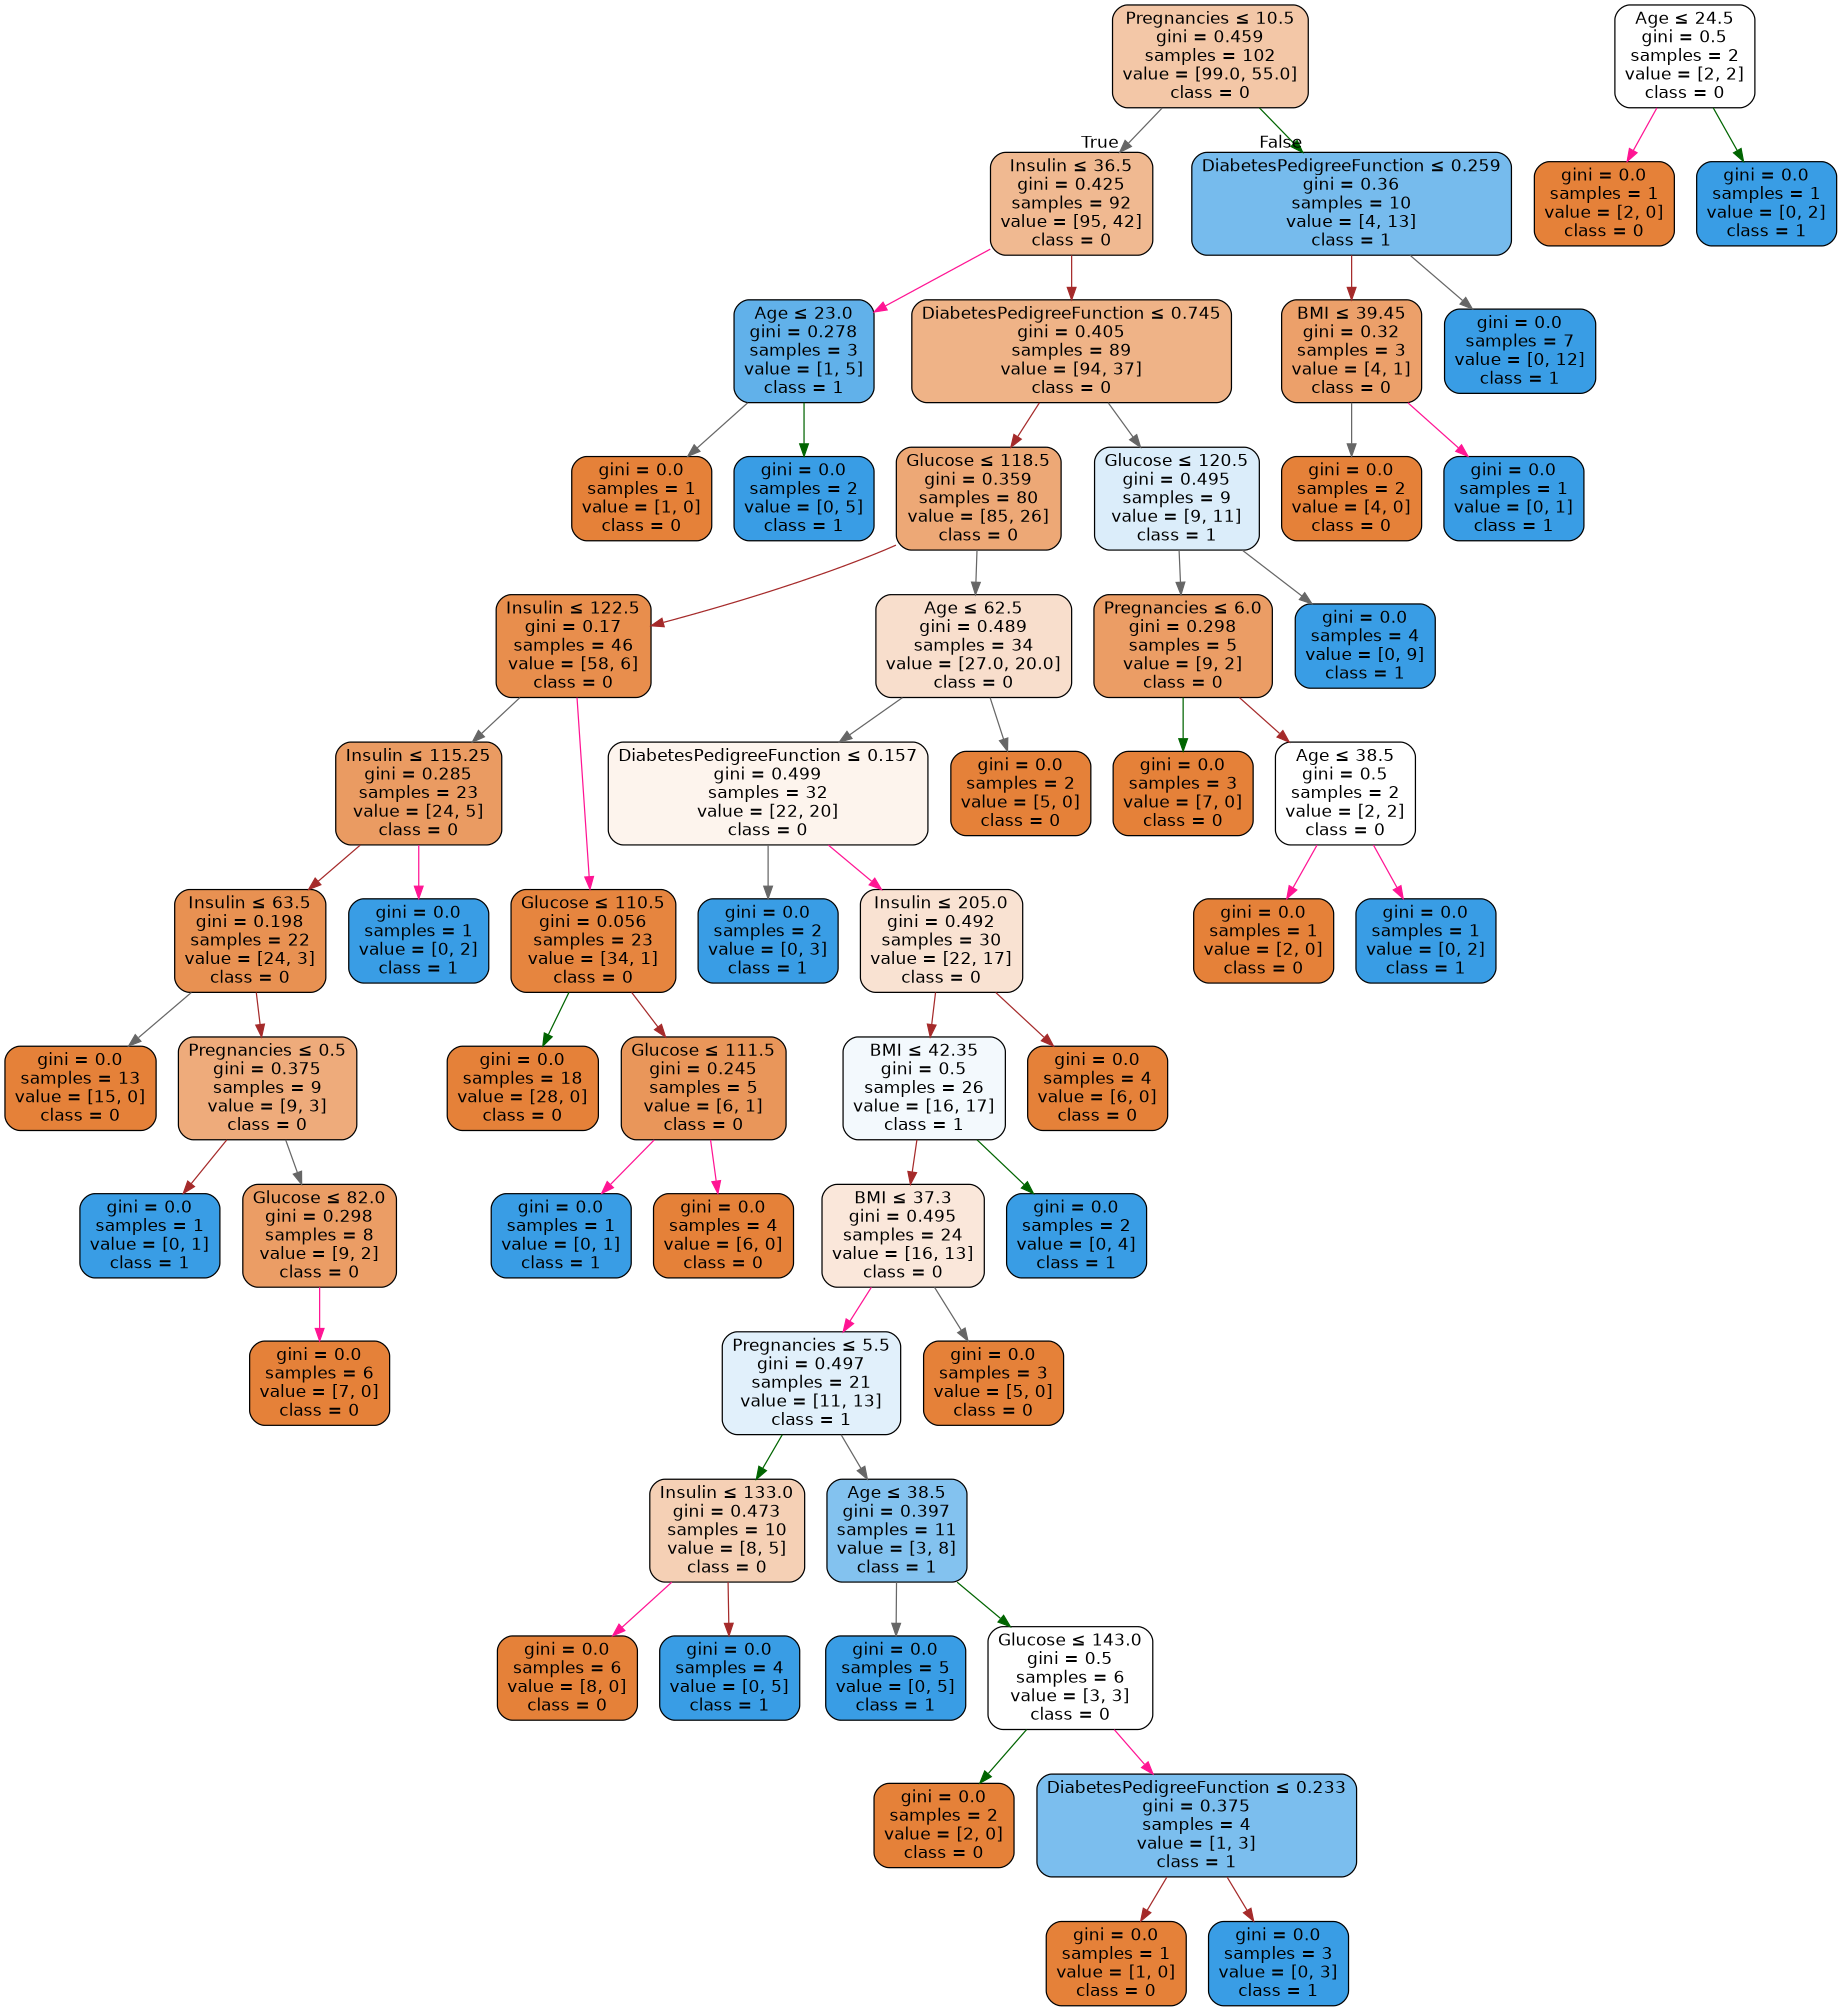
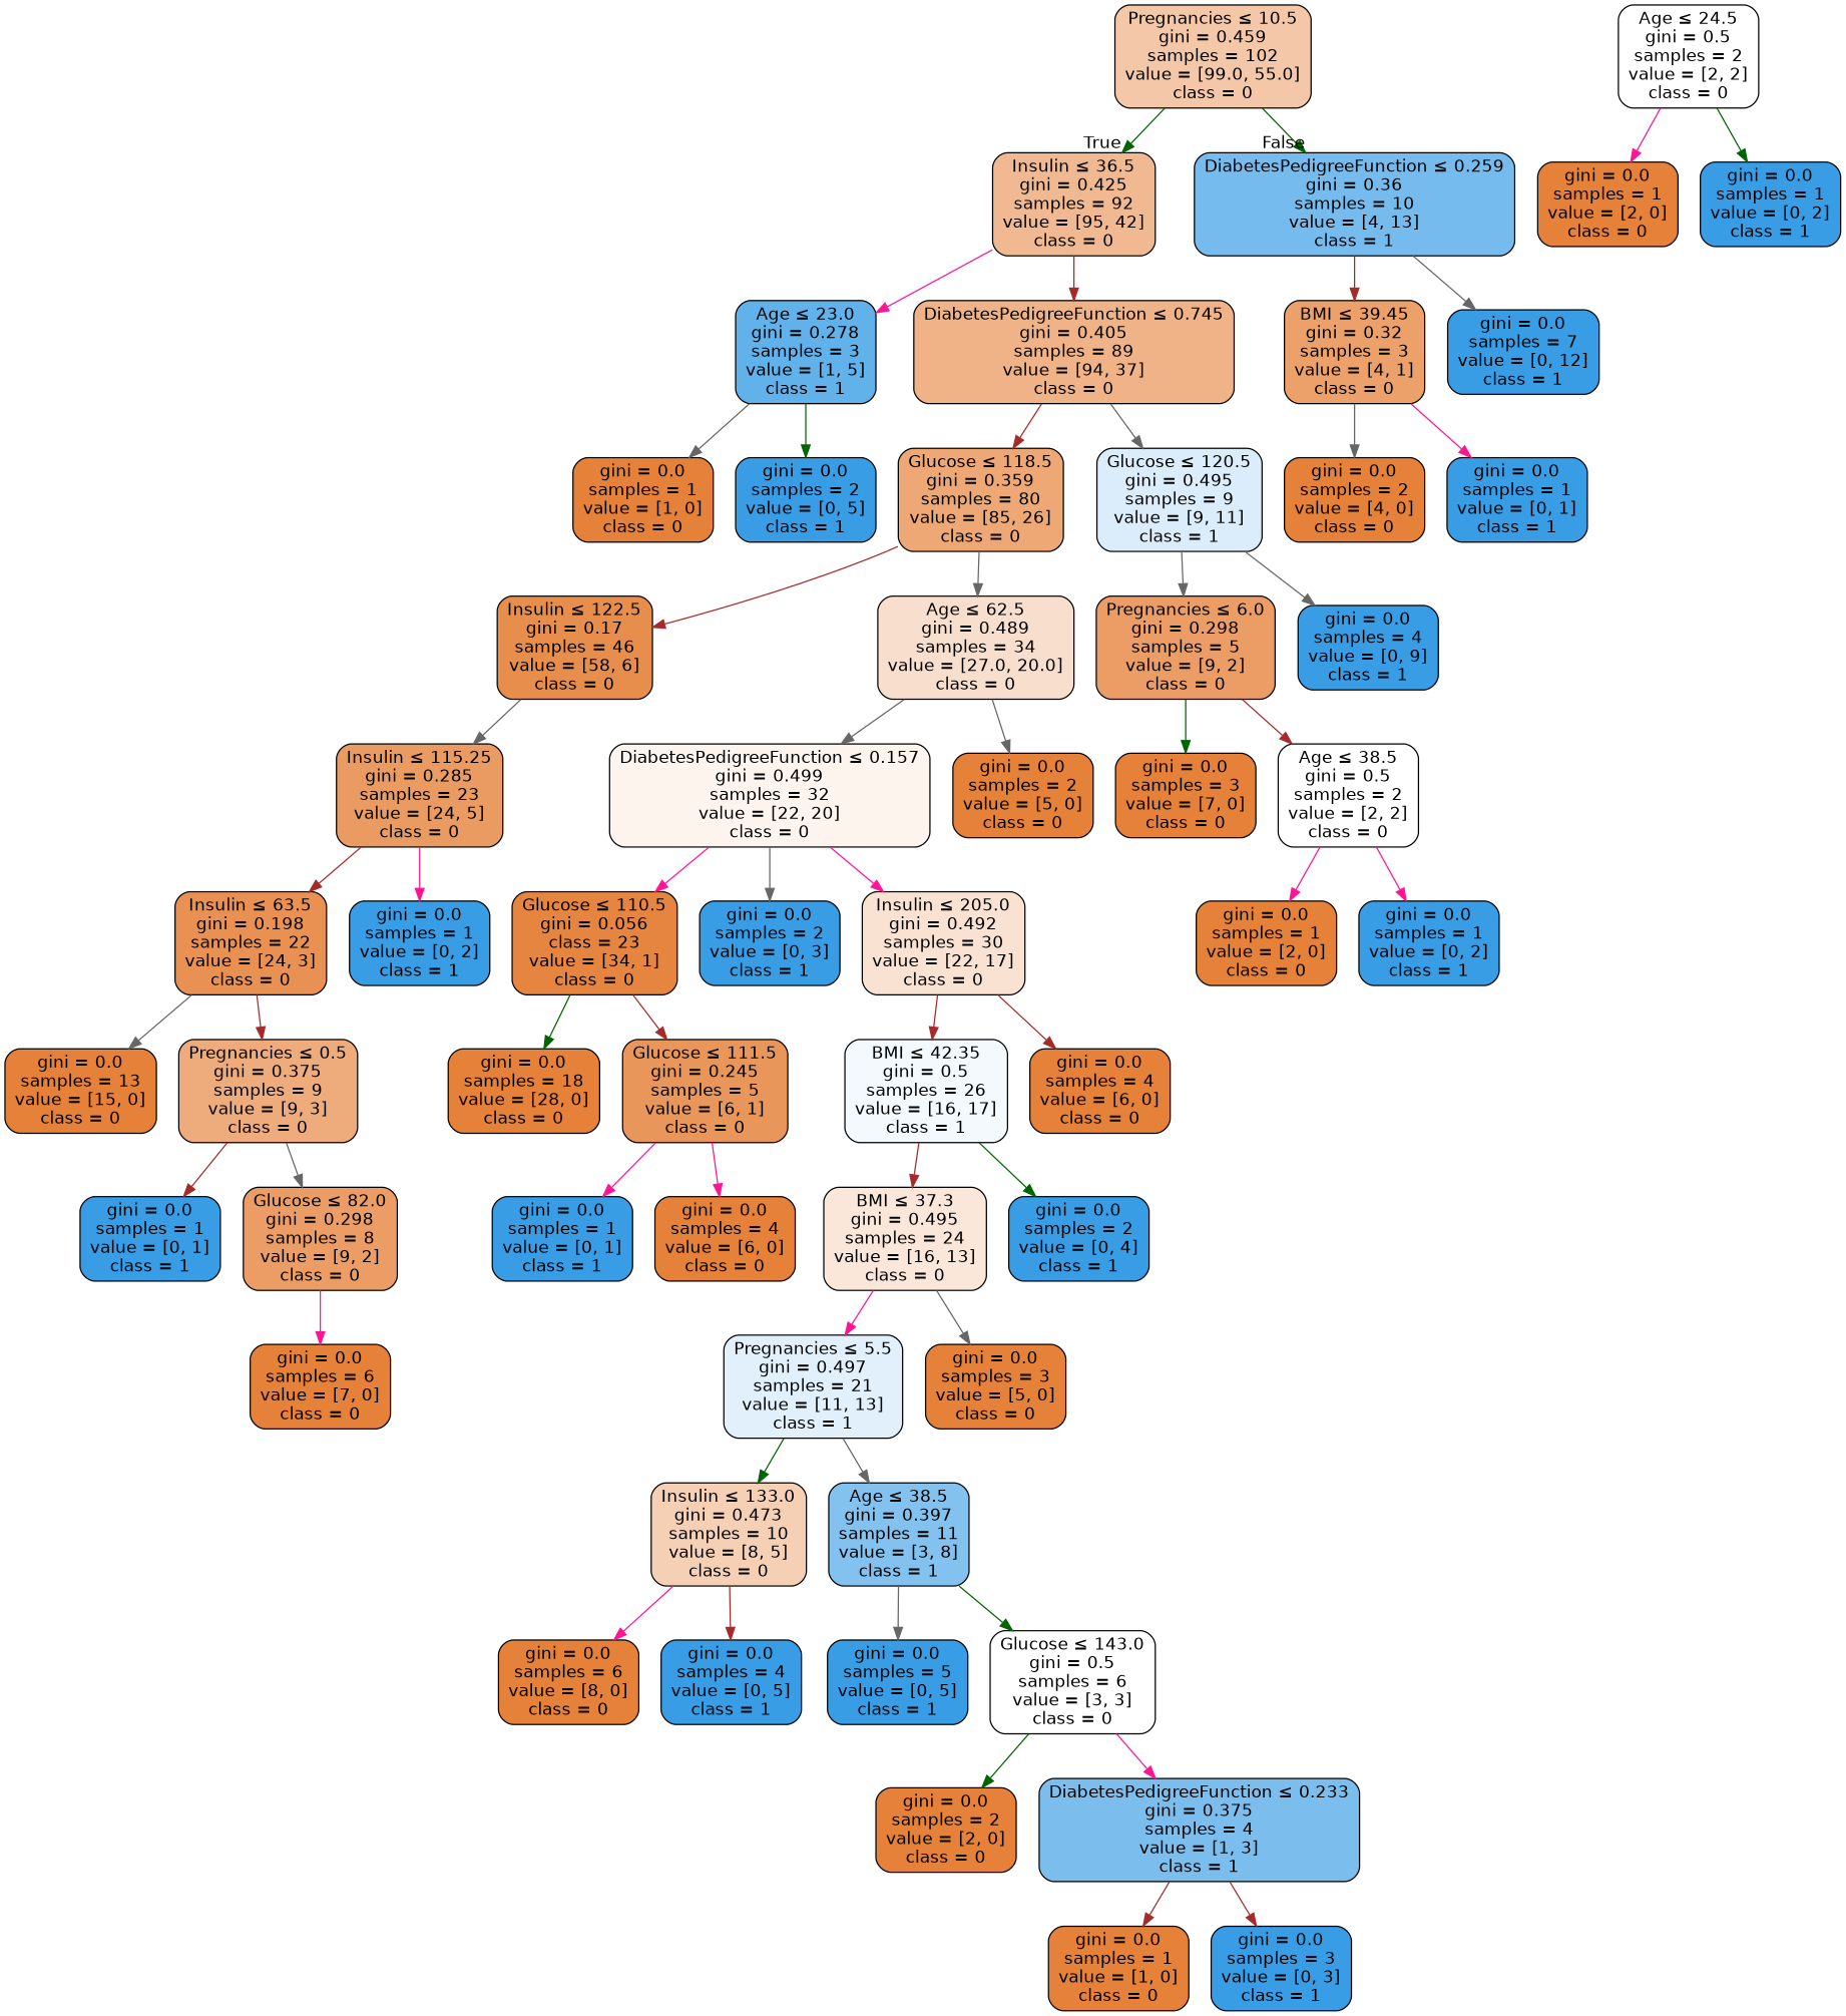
  digraph {
    node [color=black fillcolor="#e58139" fontname=helvetica shape=box style="filled, rounded"]
    edge [color=gray40 fontname=helvetica]
    n1 [fillcolor="#f3c7a7" label=<Pregnancies &le; 10.5<br/>gini = 0.459<br/>samples = 102<br/>value = [99.0, 55.0]<br/>class = 0>]
    n2 [fillcolor="#f0b991" label=<Insulin &le; 36.5<br/>gini = 0.425<br/>samples = 92<br/>value = [95, 42]<br/>class = 0>]
    n3 [fillcolor="#76bbed" label=<DiabetesPedigreeFunction &le; 0.259<br/>gini = 0.36<br/>samples = 10<br/>value = [4, 13]<br/>class = 1>]
    n4 [fillcolor="#61b1ea" label=<Age &le; 23.0<br/>gini = 0.278<br/>samples = 3<br/>value = [1, 5]<br/>class = 1>]
    n5 [fillcolor="#efb387" label=<DiabetesPedigreeFunction &le; 0.745<br/>gini = 0.405<br/>samples = 89<br/>value = [94, 37]<br/>class = 0>]
    n6 [fillcolor="#eca06a" label=<BMI &le; 39.45<br/>gini = 0.32<br/>samples = 3<br/>value = [4, 1]<br/>class = 0>]
    n7 [fillcolor="#399de5" label=<gini = 0.0<br/>samples = 7<br/>value = [0, 12]<br/>class = 1>]
    n8 [label=<gini = 0.0<br/>samples = 1<br/>value = [1, 0]<br/>class = 0>]
    n9 [fillcolor="#399de5" label=<gini = 0.0<br/>samples = 2<br/>value = [0, 5]<br/>class = 1>]
    n10 [fillcolor="#eda876" label=<Glucose &le; 118.5<br/>gini = 0.359<br/>samples = 80<br/>value = [85, 26]<br/>class = 0>]
    n11 [fillcolor="#dbedfa" label=<Glucose &le; 120.5<br/>gini = 0.495<br/>samples = 9<br/>value = [9, 11]<br/>class = 1>]
    n12 [fillcolor="#e88e4d" label=<Insulin &le; 122.5<br/>gini = 0.17<br/>samples = 46<br/>value = [58, 6]<br/>class = 0>]
    n13 [fillcolor="#f8decc" label=<Age &le; 62.5<br/>gini = 0.489<br/>samples = 34<br/>value = [27.0, 20.0]<br/>class = 0>]
    n14 [fillcolor="#eb9d65" label=<Pregnancies &le; 6.0<br/>gini = 0.298<br/>samples = 5<br/>value = [9, 2]<br/>class = 0>]
    n15 [fillcolor="#399de5" label=<gini = 0.0<br/>samples = 4<br/>value = [0, 9]<br/>class = 1>]
    n16 [fillcolor="#ea9b62" label=<Insulin &le; 115.25<br/>gini = 0.285<br/>samples = 23<br/>value = [24, 5]<br/>class = 0>]
-   n17 [fillcolor="#e6853f" label=<Glucose &le; 110.5<br/>gini = 0.056<br/>samples = 23<br/>value = [34, 1]<br/>class = 0>]
+   n17 [fillcolor="#e6853f" label=<Glucose &le; 110.5<br/>gini = 0.056<br/>class = 23<br/>value = [34, 1]<br/>class = 0>]
    n18 [fillcolor="#fdf4ed" label=<DiabetesPedigreeFunction &le; 0.157<br/>gini = 0.499<br/>samples = 32<br/>value = [22, 20]<br/>class = 0>]
    n19 [label=<gini = 0.0<br/>samples = 2<br/>value = [5, 0]<br/>class = 0>]
    n20 [fillcolor="#e89152" label=<Insulin &le; 63.5<br/>gini = 0.198<br/>samples = 22<br/>value = [24, 3]<br/>class = 0>]
    n21 [fillcolor="#399de5" label=<gini = 0.0<br/>samples = 1<br/>value = [0, 2]<br/>class = 1>]
    n22 [label=<gini = 0.0<br/>samples = 18<br/>value = [28, 0]<br/>class = 0>]
    n23 [fillcolor="#e9965a" label=<Glucose &le; 111.5<br/>gini = 0.245<br/>samples = 5<br/>value = [6, 1]<br/>class = 0>]
    n24 [label=<gini = 0.0<br/>samples = 13<br/>value = [15, 0]<br/>class = 0>]
    n25 [fillcolor="#eeab7b" label=<Pregnancies &le; 0.5<br/>gini = 0.375<br/>samples = 9<br/>value = [9, 3]<br/>class = 0>]
    n26 [fillcolor="#399de5" label=<gini = 0.0<br/>samples = 1<br/>value = [0, 1]<br/>class = 1>]
    n27 [fillcolor="#eb9d65" label=<Glucose &le; 82.0<br/>gini = 0.298<br/>samples = 8<br/>value = [9, 2]<br/>class = 0>]
    n28 [label=<gini = 0.0<br/>samples = 6<br/>value = [7, 0]<br/>class = 0>]
    n29 [fillcolor="#ffffff" label=<Age &le; 24.5<br/>gini = 0.5<br/>samples = 2<br/>value = [2, 2]<br/>class = 0>]
    n30 [label=<gini = 0.0<br/>samples = 1<br/>value = [2, 0]<br/>class = 0>]
    n31 [fillcolor="#399de5" label=<gini = 0.0<br/>samples = 1<br/>value = [0, 2]<br/>class = 1>]
    n32 [fillcolor="#399de5" label=<gini = 0.0<br/>samples = 1<br/>value = [0, 1]<br/>class = 1>]
    n33 [label=<gini = 0.0<br/>samples = 4<br/>value = [6, 0]<br/>class = 0>]
    n34 [fillcolor="#399de5" label=<gini = 0.0<br/>samples = 2<br/>value = [0, 3]<br/>class = 1>]
    n35 [fillcolor="#f9e2d2" label=<Insulin &le; 205.0<br/>gini = 0.492<br/>samples = 30<br/>value = [22, 17]<br/>class = 0>]
    n36 [fillcolor="#f3f9fd" label=<BMI &le; 42.35<br/>gini = 0.5<br/>samples = 26<br/>value = [16, 17]<br/>class = 1>]
    n37 [label=<gini = 0.0<br/>samples = 4<br/>value = [6, 0]<br/>class = 0>]
    n38 [fillcolor="#fae7da" label=<BMI &le; 37.3<br/>gini = 0.495<br/>samples = 24<br/>value = [16, 13]<br/>class = 0>]
    n39 [fillcolor="#399de5" label=<gini = 0.0<br/>samples = 2<br/>value = [0, 4]<br/>class = 1>]
    n40 [fillcolor="#e1f0fb" label=<Pregnancies &le; 5.5<br/>gini = 0.497<br/>samples = 21<br/>value = [11, 13]<br/>class = 1>]
    n41 [label=<gini = 0.0<br/>samples = 3<br/>value = [5, 0]<br/>class = 0>]
    n42 [fillcolor="#f5d0b5" label=<Insulin &le; 133.0<br/>gini = 0.473<br/>samples = 10<br/>value = [8, 5]<br/>class = 0>]
    n43 [fillcolor="#83c2ef" label=<Age &le; 38.5<br/>gini = 0.397<br/>samples = 11<br/>value = [3, 8]<br/>class = 1>]
    n44 [label=<gini = 0.0<br/>samples = 6<br/>value = [8, 0]<br/>class = 0>]
    n45 [fillcolor="#399de5" label=<gini = 0.0<br/>samples = 4<br/>value = [0, 5]<br/>class = 1>]
    n46 [fillcolor="#399de5" label=<gini = 0.0<br/>samples = 5<br/>value = [0, 5]<br/>class = 1>]
    n47 [fillcolor="#ffffff" label=<Glucose &le; 143.0<br/>gini = 0.5<br/>samples = 6<br/>value = [3, 3]<br/>class = 0>]
    n48 [label=<gini = 0.0<br/>samples = 2<br/>value = [2, 0]<br/>class = 0>]
    n49 [fillcolor="#7bbeee" label=<DiabetesPedigreeFunction &le; 0.233<br/>gini = 0.375<br/>samples = 4<br/>value = [1, 3]<br/>class = 1>]
    n50 [label=<gini = 0.0<br/>samples = 1<br/>value = [1, 0]<br/>class = 0>]
    n51 [fillcolor="#399de5" label=<gini = 0.0<br/>samples = 3<br/>value = [0, 3]<br/>class = 1>]
    n52 [label=<gini = 0.0<br/>samples = 3<br/>value = [7, 0]<br/>class = 0>]
    n53 [fillcolor="#ffffff" label=<Age &le; 38.5<br/>gini = 0.5<br/>samples = 2<br/>value = [2, 2]<br/>class = 0>]
    n54 [label=<gini = 0.0<br/>samples = 1<br/>value = [2, 0]<br/>class = 0>]
    n55 [fillcolor="#399de5" label=<gini = 0.0<br/>samples = 1<br/>value = [0, 2]<br/>class = 1>]
    n56 [label=<gini = 0.0<br/>samples = 2<br/>value = [4, 0]<br/>class = 0>]
    n57 [fillcolor="#399de5" label=<gini = 0.0<br/>samples = 1<br/>value = [0, 1]<br/>class = 1>]
-   n1 -> n2 [headlabel=True labelangle=45 labeldistance=2.5]
+   n1 -> n2 [color=darkgreen headlabel=True labelangle=45 labeldistance=2.5]
    n1 -> n3 [color=darkgreen headlabel=False labelangle=-45 labeldistance=2.5]
    n2 -> n4 [color=deeppink]
    n2 -> n5 [color=brown]
    n3 -> n6 [color=brown]
    n3 -> n7
    n4 -> n8
    n4 -> n9 [color=darkgreen]
    n5 -> n10 [color=brown]
    n5 -> n11
    n6 -> n56
    n6 -> n57 [color=deeppink]
    n10 -> n12 [color=brown]
    n10 -> n13
    n11 -> n14
    n11 -> n15
    n12 -> n16
-   n12 -> n17 [color=deeppink]
+   n18 -> n17 [color=deeppink]
    n13 -> n18
    n13 -> n19
    n14 -> n52 [color=darkgreen]
    n14 -> n53 [color=brown]
    n16 -> n20 [color=brown]
    n16 -> n21 [color=deeppink]
    n17 -> n22 [color=darkgreen]
    n17 -> n23 [color=brown]
    n18 -> n34
    n18 -> n35 [color=deeppink]
    n20 -> n24
    n20 -> n25 [color=brown]
    n23 -> n32 [color=deeppink]
    n23 -> n33 [color=deeppink]
    n25 -> n26 [color=brown]
    n25 -> n27
    n27 -> n28 [color=deeppink]
    n29 -> n30 [color=deeppink]
    n29 -> n31 [color=darkgreen]
    n35 -> n36 [color=brown]
    n35 -> n37 [color=brown]
    n36 -> n38 [color=brown]
    n36 -> n39 [color=darkgreen]
    n38 -> n40 [color=deeppink]
    n38 -> n41
    n40 -> n42 [color=darkgreen]
    n40 -> n43
    n42 -> n44 [color=deeppink]
    n42 -> n45 [color=brown]
    n43 -> n46
    n43 -> n47 [color=darkgreen]
    n47 -> n48 [color=darkgreen]
    n47 -> n49 [color=deeppink]
    n49 -> n50 [color=brown]
    n49 -> n51 [color=brown]
    n53 -> n54 [color=deeppink]
    n53 -> n55 [color=deeppink]
  }
